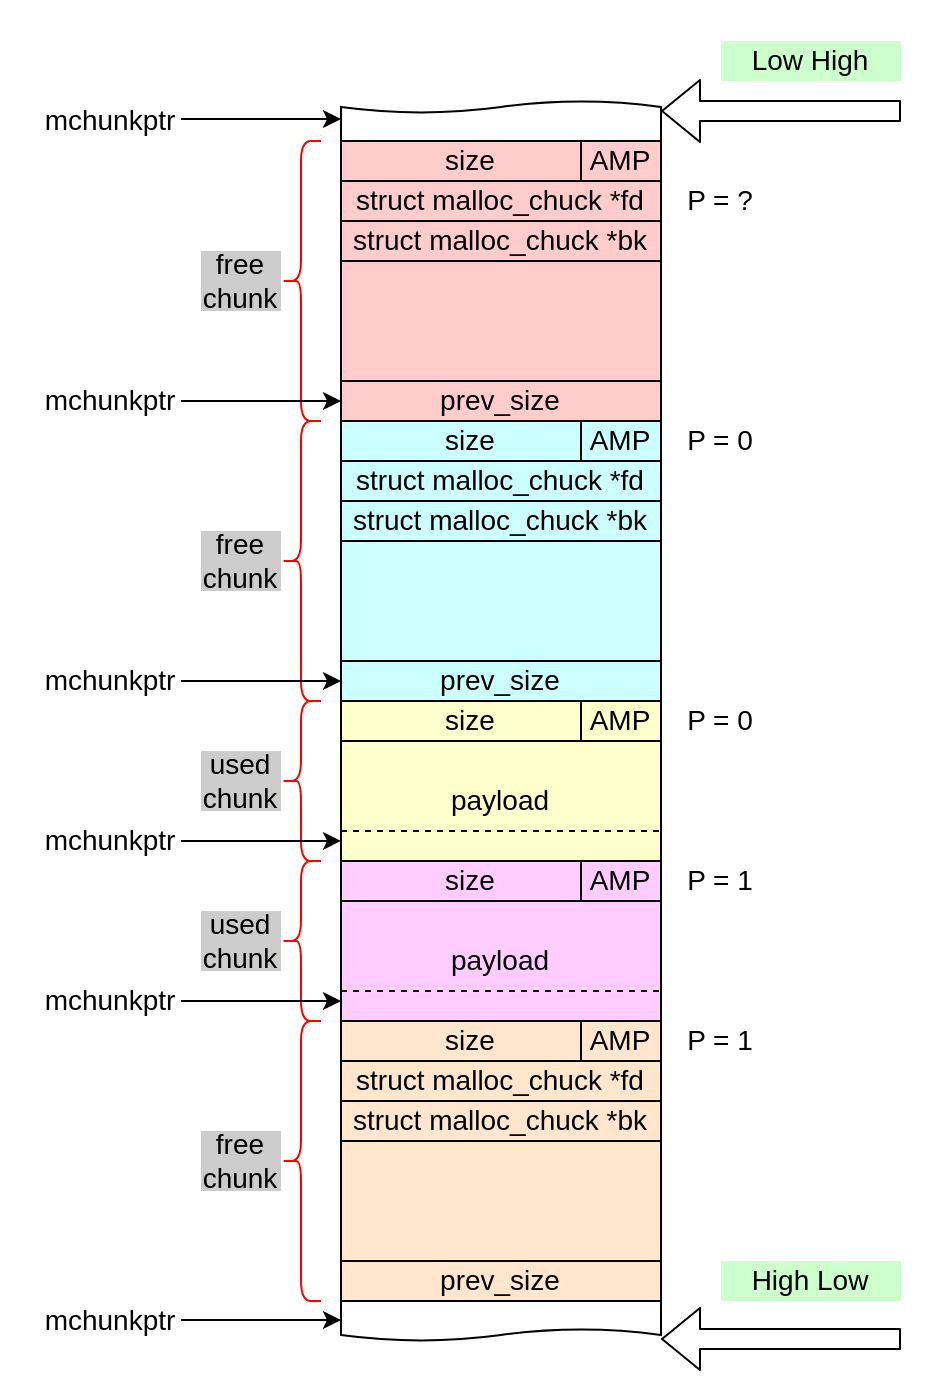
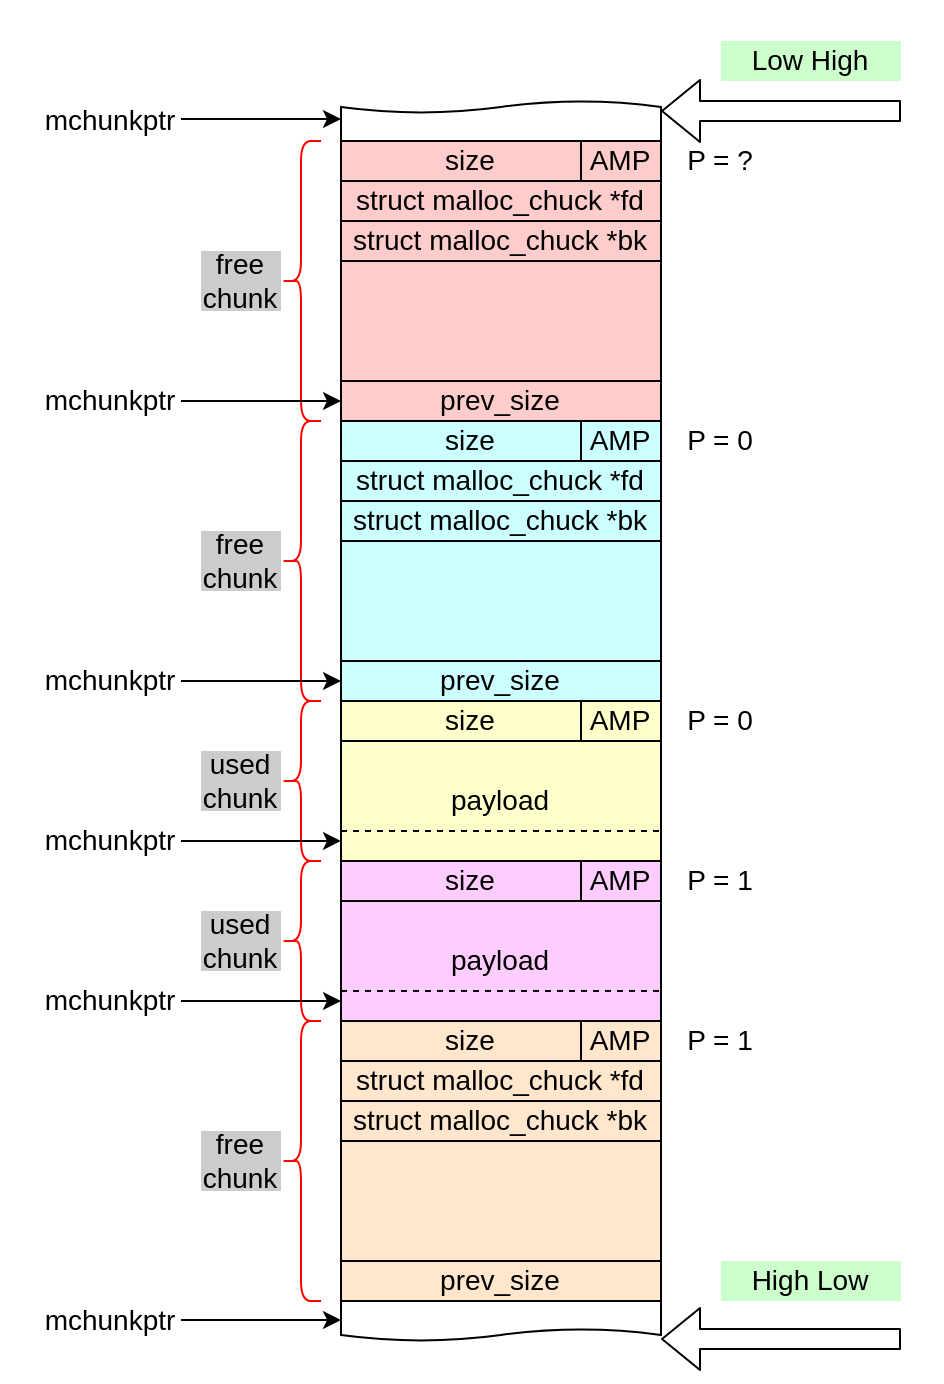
  <mxCell id="0" />
  <mxCell id="1" parent="0" />
  <mxCell id="2" value="size" style="rounded=0;whiteSpace=wrap;html=1;fillColor=#FFFFCC;fontSize=14;fontStyle=0" parent="1" vertex="1"><mxGeometry x="170" y="350" width="130" height="20" as="geometry" /></mxCell>
  <mxCell id="3" value="AMP" style="rounded=0;whiteSpace=wrap;html=1;fillColor=#FFFFCC;fontSize=14;fontStyle=0" parent="1" vertex="1"><mxGeometry x="290" y="350" width="40" height="20" as="geometry" /></mxCell>
  <mxCell id="4" value="payload" style="rounded=0;whiteSpace=wrap;html=1;fillColor=#FFFFCC;fontSize=14;fontStyle=0" parent="1" vertex="1"><mxGeometry x="170" y="370" width="160" height="60" as="geometry" /></mxCell>
  <mxCell id="5" value="P = 1" style="text;html=1;strokeColor=none;fillColor=none;align=center;verticalAlign=middle;whiteSpace=wrap;rounded=0;fontSize=14;fontStyle=0" parent="1" vertex="1"><mxGeometry x="340" y="430" width="40" height="20" as="geometry" /></mxCell>
  <mxCell id="6" value="size" style="rounded=0;whiteSpace=wrap;html=1;fillColor=#FFCCFF;fontSize=14;fontStyle=0" parent="1" vertex="1"><mxGeometry x="170" y="430" width="130" height="20" as="geometry" /></mxCell>
  <mxCell id="7" value="AMP" style="rounded=0;whiteSpace=wrap;html=1;fillColor=#FFCCFF;fontSize=14;fontStyle=0" parent="1" vertex="1"><mxGeometry x="290" y="430" width="40" height="20" as="geometry" /></mxCell>
  <mxCell id="8" value="payload" style="rounded=0;whiteSpace=wrap;html=1;fillColor=#FFCCFF;fontSize=14;fontStyle=0" parent="1" vertex="1"><mxGeometry x="170" y="450" width="160" height="60" as="geometry" /></mxCell>
  <mxCell id="9" value="size" style="rounded=0;whiteSpace=wrap;html=1;fillColor=#FFCCCC;fontSize=14;fontStyle=0" parent="1" vertex="1"><mxGeometry x="170" y="70" width="130" height="20" as="geometry" /></mxCell>
  <mxCell id="10" value="AMP" style="rounded=0;whiteSpace=wrap;html=1;fillColor=#FFCCCC;fontSize=14;fontStyle=0" parent="1" vertex="1"><mxGeometry x="290" y="70" width="40" height="20" as="geometry" /></mxCell>
  <mxCell id="11" value="struct malloc_chuck *fd" style="rounded=0;whiteSpace=wrap;html=1;fillColor=#FFCCCC;fontSize=14;fontStyle=0" parent="1" vertex="1"><mxGeometry x="170" y="90" width="160" height="20" as="geometry" /></mxCell>
  <mxCell id="12" value="struct malloc_chuck *bk" style="rounded=0;whiteSpace=wrap;html=1;fillColor=#FFCCCC;fontSize=14;fontStyle=0" parent="1" vertex="1"><mxGeometry x="170" y="110" width="160" height="20" as="geometry" /></mxCell>
  <mxCell id="13" value="" style="rounded=0;whiteSpace=wrap;html=1;fillColor=#FFCCCC;fontSize=14;fontStyle=0" parent="1" vertex="1"><mxGeometry x="170" y="130" width="160" height="60" as="geometry" /></mxCell>
  <mxCell id="14" value="prev_size" style="rounded=0;whiteSpace=wrap;html=1;fillColor=#FFCCCC;fontSize=14;fontStyle=0" parent="1" vertex="1"><mxGeometry x="170" y="190" width="160" height="20" as="geometry" /></mxCell>
  <mxCell id="15" value="size" style="rounded=0;whiteSpace=wrap;html=1;fillColor=#CCFFFF;fontSize=14;fontStyle=0" parent="1" vertex="1"><mxGeometry x="170" y="210" width="130" height="20" as="geometry" /></mxCell>
  <mxCell id="16" value="AMP" style="rounded=0;whiteSpace=wrap;html=1;fillColor=#CCFFFF;fontSize=14;fontStyle=0" parent="1" vertex="1"><mxGeometry x="290" y="210" width="40" height="20" as="geometry" /></mxCell>
  <mxCell id="17" value="struct malloc_chuck *fd" style="rounded=0;whiteSpace=wrap;html=1;fillColor=#CCFFFF;fontSize=14;fontStyle=0" parent="1" vertex="1"><mxGeometry x="170" y="230" width="160" height="20" as="geometry" /></mxCell>
  <mxCell id="18" value="struct malloc_chuck *bk" style="rounded=0;whiteSpace=wrap;html=1;fillColor=#CCFFFF;fontSize=14;fontStyle=0" parent="1" vertex="1"><mxGeometry x="170" y="250" width="160" height="20" as="geometry" /></mxCell>
  <mxCell id="19" value="" style="rounded=0;whiteSpace=wrap;html=1;fillColor=#CCFFFF;fontSize=14;fontStyle=0" parent="1" vertex="1"><mxGeometry x="170" y="270" width="160" height="60" as="geometry" /></mxCell>
  <mxCell id="20" value="prev_size" style="rounded=0;whiteSpace=wrap;html=1;fillColor=#CCFFFF;fontSize=14;fontStyle=0" parent="1" vertex="1"><mxGeometry x="170" y="330" width="160" height="20" as="geometry" /></mxCell>
  <mxCell id="21" value="size" style="rounded=0;whiteSpace=wrap;html=1;fillColor=#FFE6CC;fontSize=14;fontStyle=0" parent="1" vertex="1"><mxGeometry x="170" y="510" width="130" height="20" as="geometry" /></mxCell>
  <mxCell id="22" value="AMP" style="rounded=0;whiteSpace=wrap;html=1;fillColor=#FFE6CC;fontSize=14;fontStyle=0" parent="1" vertex="1"><mxGeometry x="290" y="510" width="40" height="20" as="geometry" /></mxCell>
  <mxCell id="23" value="struct malloc_chuck *fd" style="rounded=0;whiteSpace=wrap;html=1;fillColor=#FFE6CC;fontSize=14;fontStyle=0" parent="1" vertex="1"><mxGeometry x="170" y="530" width="160" height="20" as="geometry" /></mxCell>
  <mxCell id="24" value="struct malloc_chuck *bk" style="rounded=0;whiteSpace=wrap;html=1;fillColor=#FFE6CC;fontSize=14;fontStyle=0" parent="1" vertex="1"><mxGeometry x="170" y="550" width="160" height="20" as="geometry" /></mxCell>
  <mxCell id="25" value="" style="rounded=0;whiteSpace=wrap;html=1;fillColor=#FFE6CC;fontSize=14;fontStyle=0" parent="1" vertex="1"><mxGeometry x="170" y="570" width="160" height="60" as="geometry" /></mxCell>
  <mxCell id="26" value="prev_size" style="rounded=0;whiteSpace=wrap;html=1;fillColor=#FFE6CC;fontSize=14;fontStyle=0" parent="1" vertex="1"><mxGeometry x="170" y="630" width="160" height="20" as="geometry" /></mxCell>
  <mxCell id="27" value="P = 0" style="text;html=1;strokeColor=none;fillColor=none;align=center;verticalAlign=middle;whiteSpace=wrap;rounded=0;fontSize=14;fontStyle=0" parent="1" vertex="1"><mxGeometry x="340" y="350" width="40" height="20" as="geometry" /></mxCell>
  <mxCell id="28" value="P = 0" style="text;html=1;strokeColor=none;fillColor=none;align=center;verticalAlign=middle;whiteSpace=wrap;rounded=0;fontSize=14;fontStyle=0" parent="1" vertex="1"><mxGeometry x="340" y="210" width="40" height="20" as="geometry" /></mxCell>
- <mxCell id="29" value="P = ?" style="text;html=1;strokeColor=none;fillColor=none;align=center;verticalAlign=middle;whiteSpace=wrap;rounded=0;fontSize=14;fontStyle=0" parent="1" vertex="1"><mxGeometry x="340" y="90" width="40" height="20" as="geometry" /></mxCell>
+ <mxCell id="29" value="P = ?" style="text;html=1;strokeColor=none;fillColor=none;align=center;verticalAlign=middle;whiteSpace=wrap;rounded=0;fontSize=14;fontStyle=0" parent="1" vertex="1"><mxGeometry x="340" y="70" width="40" height="20" as="geometry" /></mxCell>
  <mxCell id="30" value="" style="shape=document;whiteSpace=wrap;html=1;boundedLbl=1;fillColor=#FFFFFF;direction=west;fontSize=14;fontStyle=0" parent="1" vertex="1"><mxGeometry x="170" y="50" width="160" height="20" as="geometry" /></mxCell>
  <mxCell id="31" value="" style="shape=document;whiteSpace=wrap;html=1;boundedLbl=1;fillColor=#FFFFFF;direction=east;fontSize=14;fontStyle=0" parent="1" vertex="1"><mxGeometry x="170" y="650" width="160" height="20" as="geometry" /></mxCell>
  <mxCell id="32" value="P = 1" style="text;html=1;strokeColor=none;fillColor=none;align=center;verticalAlign=middle;whiteSpace=wrap;rounded=0;fontSize=14;fontStyle=0" parent="1" vertex="1"><mxGeometry x="340" y="510" width="40" height="20" as="geometry" /></mxCell>
  <mxCell id="33" value="" style="shape=curlyBracket;whiteSpace=wrap;html=1;rounded=1;fillColor=none;fontSize=14;strokeColor=#FF0000;" parent="1" vertex="1"><mxGeometry x="140" y="70" width="20" height="140" as="geometry" /></mxCell>
  <mxCell id="34" value="" style="shape=curlyBracket;whiteSpace=wrap;html=1;rounded=1;fillColor=none;fontSize=14;strokeColor=#FF0000;" parent="1" vertex="1"><mxGeometry x="140" y="210" width="20" height="140" as="geometry" /></mxCell>
  <mxCell id="35" value="" style="shape=curlyBracket;whiteSpace=wrap;html=1;rounded=1;fillColor=none;fontSize=14;strokeColor=#FF0000;" parent="1" vertex="1"><mxGeometry x="140" y="350" width="20" height="80" as="geometry" /></mxCell>
  <mxCell id="36" value="" style="shape=curlyBracket;whiteSpace=wrap;html=1;rounded=1;fillColor=none;fontSize=14;strokeColor=#FF0000;" parent="1" vertex="1"><mxGeometry x="140" y="430" width="20" height="80" as="geometry" /></mxCell>
  <mxCell id="37" value="" style="shape=curlyBracket;whiteSpace=wrap;html=1;rounded=1;fillColor=none;fontSize=14;strokeColor=#FF0000;" parent="1" vertex="1"><mxGeometry x="140" y="510" width="20" height="140" as="geometry" /></mxCell>
  <mxCell id="38" value="free&lt;br&gt;chunk" style="text;html=1;strokeColor=none;fillColor=#CCCCCC;align=center;verticalAlign=middle;whiteSpace=wrap;rounded=0;fontSize=14;" parent="1" vertex="1"><mxGeometry x="100" y="125" width="40" height="30" as="geometry" /></mxCell>
  <mxCell id="39" value="free&lt;br&gt;chunk" style="text;html=1;strokeColor=none;fillColor=#CCCCCC;align=center;verticalAlign=middle;whiteSpace=wrap;rounded=0;fontSize=14;" parent="1" vertex="1"><mxGeometry x="100" y="265" width="40" height="30" as="geometry" /></mxCell>
  <mxCell id="40" value="used&lt;br&gt;chunk" style="text;html=1;strokeColor=none;fillColor=#CCCCCC;align=center;verticalAlign=middle;whiteSpace=wrap;rounded=0;fontSize=14;" parent="1" vertex="1"><mxGeometry x="100" y="375" width="40" height="30" as="geometry" /></mxCell>
  <mxCell id="41" value="used&lt;br&gt;chunk" style="text;html=1;strokeColor=none;fillColor=#CCCCCC;align=center;verticalAlign=middle;whiteSpace=wrap;rounded=0;fontSize=14;" parent="1" vertex="1"><mxGeometry x="100" y="455" width="40" height="30" as="geometry" /></mxCell>
  <mxCell id="42" value="free&lt;br&gt;chunk" style="text;html=1;strokeColor=none;fillColor=#CCCCCC;align=center;verticalAlign=middle;whiteSpace=wrap;rounded=0;fontSize=14;" parent="1" vertex="1"><mxGeometry x="100" y="565" width="40" height="30" as="geometry" /></mxCell>
  <mxCell id="43" value="" style="endArrow=classic;html=1;fontSize=14;entryX=0;entryY=0.5;entryDx=0;entryDy=0;" parent="1" target="14" edge="1"><mxGeometry width="50" height="50" relative="1" as="geometry"><mxPoint x="90" y="200" as="sourcePoint" /><mxPoint x="120" y="175" as="targetPoint" /></mxGeometry></mxCell>
  <mxCell id="44" value="" style="endArrow=classic;html=1;fontSize=14;entryX=0;entryY=0.5;entryDx=0;entryDy=0;" parent="1" target="20" edge="1"><mxGeometry width="50" height="50" relative="1" as="geometry"><mxPoint x="90" y="340" as="sourcePoint" /><mxPoint x="180" y="210" as="targetPoint" /></mxGeometry></mxCell>
  <mxCell id="45" value="" style="endArrow=classic;html=1;fontSize=14;entryX=0;entryY=0.833;entryDx=0;entryDy=0;entryPerimeter=0;" parent="1" target="4" edge="1"><mxGeometry width="50" height="50" relative="1" as="geometry"><mxPoint x="90" y="420" as="sourcePoint" /><mxPoint x="180" y="350" as="targetPoint" /></mxGeometry></mxCell>
  <mxCell id="46" value="mchunkptr" style="text;html=1;strokeColor=none;fillColor=none;align=center;verticalAlign=middle;whiteSpace=wrap;rounded=0;fontSize=14;" parent="1" vertex="1"><mxGeometry x="20" y="190" width="70" height="20" as="geometry" /></mxCell>
  <mxCell id="47" value="mchunkptr" style="text;html=1;strokeColor=none;fillColor=none;align=center;verticalAlign=middle;whiteSpace=wrap;rounded=0;fontSize=14;" parent="1" vertex="1"><mxGeometry x="20" y="330" width="70" height="20" as="geometry" /></mxCell>
  <mxCell id="48" value="mchunkptr" style="text;html=1;strokeColor=none;fillColor=none;align=center;verticalAlign=middle;whiteSpace=wrap;rounded=0;fontSize=14;" parent="1" vertex="1"><mxGeometry x="20" y="410" width="70" height="20" as="geometry" /></mxCell>
  <mxCell id="49" value="" style="endArrow=classic;html=1;fontSize=14;entryX=0;entryY=0.833;entryDx=0;entryDy=0;entryPerimeter=0;" parent="1" edge="1"><mxGeometry width="50" height="50" relative="1" as="geometry"><mxPoint x="90" y="500.02" as="sourcePoint" /><mxPoint x="170" y="500" as="targetPoint" /></mxGeometry></mxCell>
  <mxCell id="50" value="mchunkptr" style="text;html=1;strokeColor=none;fillColor=none;align=center;verticalAlign=middle;whiteSpace=wrap;rounded=0;fontSize=14;" parent="1" vertex="1"><mxGeometry x="20" y="490" width="70" height="20" as="geometry" /></mxCell>
  <mxCell id="51" value="" style="shape=flexArrow;endArrow=classic;html=1;entryX=0;entryY=0.75;entryDx=0;entryDy=0;" parent="1" target="30" edge="1"><mxGeometry width="50" height="50" relative="1" as="geometry"><mxPoint x="450" y="55" as="sourcePoint" /><mxPoint x="400" y="10" as="targetPoint" /></mxGeometry></mxCell>
  <mxCell id="52" value="" style="shape=flexArrow;endArrow=classic;html=1;entryX=0;entryY=0.75;entryDx=0;entryDy=0;" parent="1" edge="1"><mxGeometry width="50" height="50" relative="1" as="geometry"><mxPoint x="450" y="669" as="sourcePoint" /><mxPoint x="330" y="669" as="targetPoint" /></mxGeometry></mxCell>
  <mxCell id="53" value="Low High" style="text;html=1;strokeColor=none;fillColor=#CCFFCC;align=center;verticalAlign=middle;whiteSpace=wrap;rounded=0;fontSize=14;" parent="1" vertex="1"><mxGeometry x="360" y="20" width="90" height="20" as="geometry" /></mxCell>
  <mxCell id="54" value="High Low" style="text;html=1;strokeColor=none;fillColor=#CCFFCC;align=center;verticalAlign=middle;whiteSpace=wrap;rounded=0;fontSize=14;" parent="1" vertex="1"><mxGeometry x="360" y="630" width="90" height="20" as="geometry" /></mxCell>
  <mxCell id="55" value="mchunkptr" style="text;html=1;strokeColor=none;fillColor=none;align=center;verticalAlign=middle;whiteSpace=wrap;rounded=0;fontSize=14;" vertex="1" parent="1"><mxGeometry x="20" y="50" width="70" height="20" as="geometry" /></mxCell>
  <mxCell id="56" value="" style="endArrow=classic;html=1;fontSize=14;entryX=0;entryY=0.5;entryDx=0;entryDy=0;" edge="1" parent="1"><mxGeometry width="50" height="50" relative="1" as="geometry"><mxPoint x="90" y="59" as="sourcePoint" /><mxPoint x="170" y="59" as="targetPoint" /></mxGeometry></mxCell>
  <mxCell id="57" value="mchunkptr" style="text;html=1;strokeColor=none;fillColor=none;align=center;verticalAlign=middle;whiteSpace=wrap;rounded=0;fontSize=14;" vertex="1" parent="1"><mxGeometry x="20" y="650" width="70" height="20" as="geometry" /></mxCell>
  <mxCell id="58" value="" style="endArrow=classic;html=1;fontSize=14;entryX=0;entryY=0.833;entryDx=0;entryDy=0;entryPerimeter=0;" edge="1" parent="1"><mxGeometry width="50" height="50" relative="1" as="geometry"><mxPoint x="90" y="659.52" as="sourcePoint" /><mxPoint x="170" y="659.5" as="targetPoint" /></mxGeometry></mxCell>
  <mxCell id="59" value="" style="endArrow=none;dashed=1;html=1;exitX=0;exitY=0.75;exitDx=0;exitDy=0;" edge="1" parent="1" source="4"><mxGeometry width="50" height="50" relative="1" as="geometry"><mxPoint x="520" y="470" as="sourcePoint" /><mxPoint x="330" y="415" as="targetPoint" /></mxGeometry></mxCell>
  <mxCell id="60" value="" style="endArrow=none;dashed=1;html=1;exitX=0;exitY=0.75;exitDx=0;exitDy=0;entryX=1;entryY=0.75;entryDx=0;entryDy=0;" edge="1" parent="1" source="8" target="8"><mxGeometry width="50" height="50" relative="1" as="geometry"><mxPoint x="180" y="425" as="sourcePoint" /><mxPoint x="340" y="425" as="targetPoint" /></mxGeometry></mxCell>
